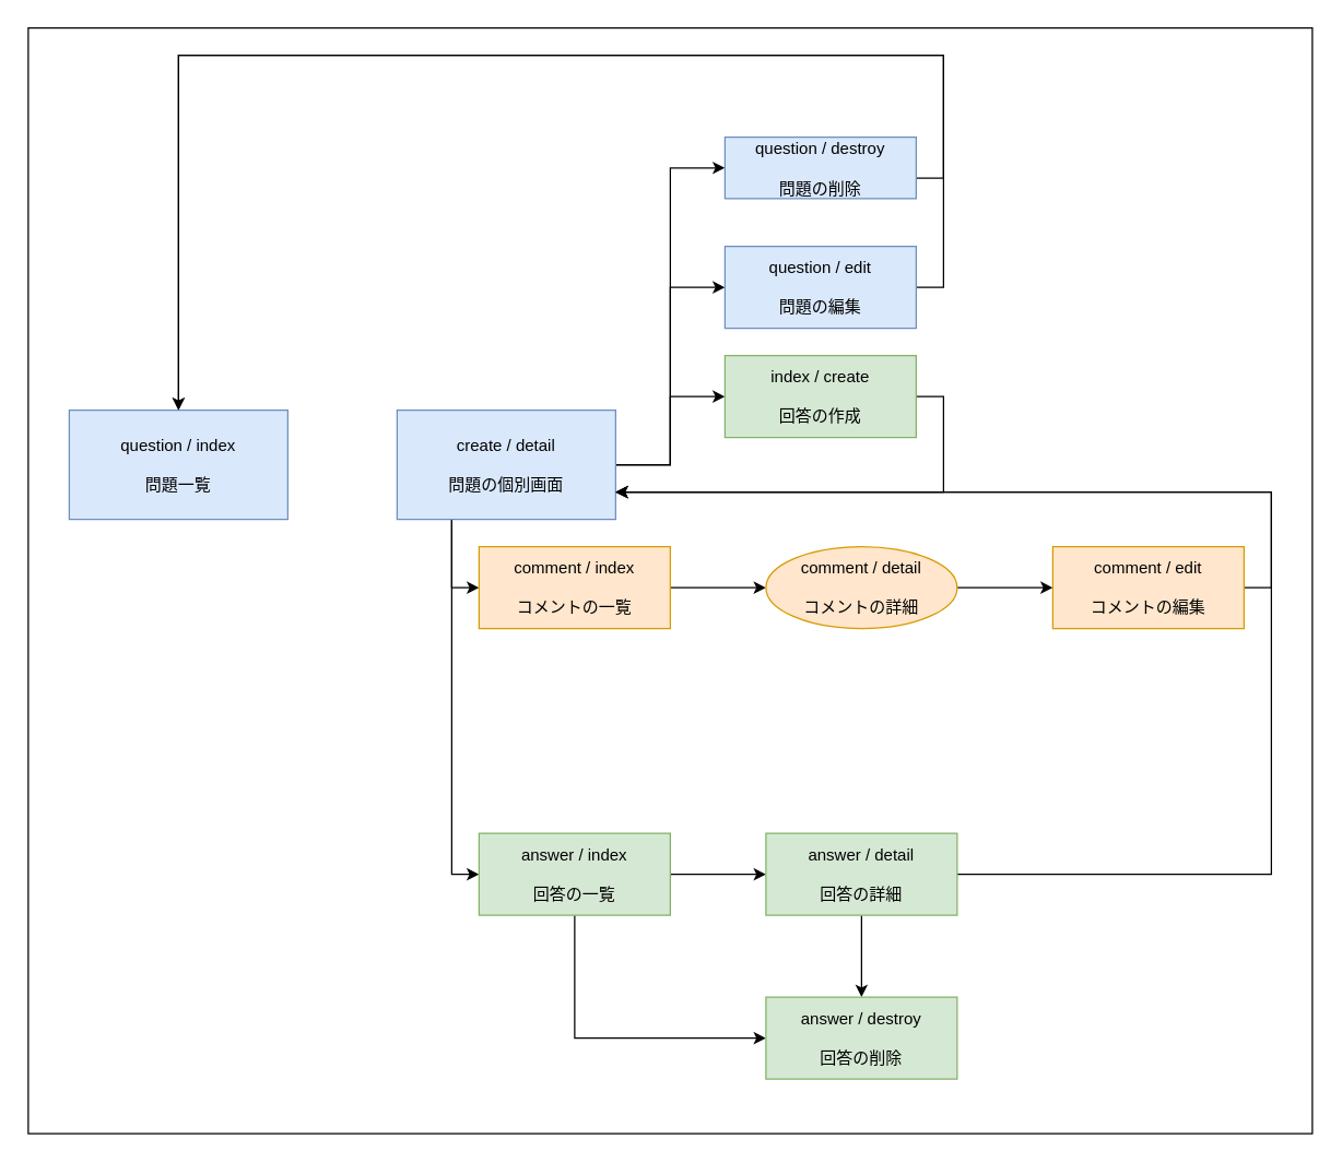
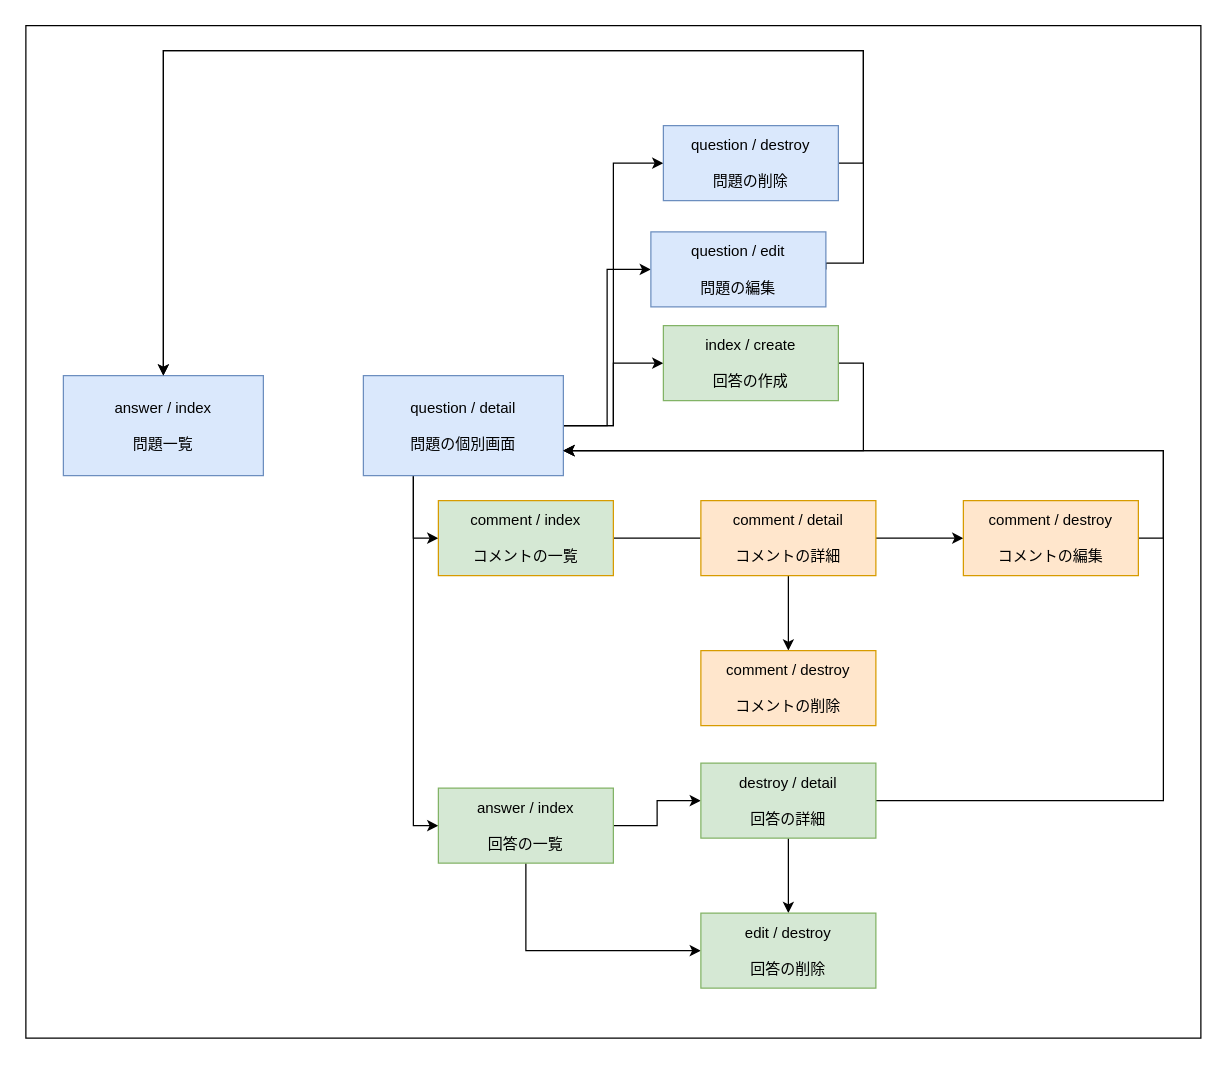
  <mxCell id="0" />
  <mxCell id="1" parent="0" />
  <mxCell id="2" value="" style="rounded=0;whiteSpace=wrap;html=1;" vertex="1" parent="1"><mxGeometry x="20" y="20" width="940" height="810" as="geometry" /></mxCell>
- <mxCell id="3" value="question / index&lt;br&gt;&lt;br&gt;問題一覧" style="rounded=0;whiteSpace=wrap;html=1;fillColor=#dae8fc;strokeColor=#6c8ebf;" vertex="1" parent="1"><mxGeometry x="50" y="300" width="160" height="80" as="geometry" /></mxCell>
+ <mxCell id="3" value="answer / index&lt;br&gt;&lt;br&gt;問題一覧" style="rounded=0;whiteSpace=wrap;html=1;fillColor=#dae8fc;strokeColor=#6c8ebf;" vertex="1" parent="1"><mxGeometry x="50" y="300" width="160" height="80" as="geometry" /></mxCell>
  <mxCell id="4" style="edgeStyle=orthogonalEdgeStyle;rounded=0;orthogonalLoop=1;jettySize=auto;html=1;exitX=0.25;exitY=1;exitDx=0;exitDy=0;entryX=0;entryY=0.5;entryDx=0;entryDy=0;" edge="1" parent="1" source="9" target="17"><mxGeometry relative="1" as="geometry" /></mxCell>
  <mxCell id="5" style="edgeStyle=orthogonalEdgeStyle;rounded=0;orthogonalLoop=1;jettySize=auto;html=1;exitX=0.25;exitY=1;exitDx=0;exitDy=0;entryX=0;entryY=0.5;entryDx=0;entryDy=0;" edge="1" parent="1" source="9" target="11"><mxGeometry relative="1" as="geometry" /></mxCell>
  <mxCell id="6" style="edgeStyle=orthogonalEdgeStyle;rounded=0;orthogonalLoop=1;jettySize=auto;html=1;exitX=1;exitY=0.5;exitDx=0;exitDy=0;entryX=0;entryY=0.5;entryDx=0;entryDy=0;" edge="1" parent="1" source="9" target="24"><mxGeometry relative="1" as="geometry" /></mxCell>
  <mxCell id="7" style="edgeStyle=orthogonalEdgeStyle;rounded=0;orthogonalLoop=1;jettySize=auto;html=1;exitX=1;exitY=0.5;exitDx=0;exitDy=0;" edge="1" parent="1" source="9" target="26"><mxGeometry relative="1" as="geometry" /></mxCell>
  <mxCell id="8" style="edgeStyle=orthogonalEdgeStyle;rounded=0;orthogonalLoop=1;jettySize=auto;html=1;exitX=1;exitY=0.5;exitDx=0;exitDy=0;entryX=0;entryY=0.5;entryDx=0;entryDy=0;" edge="1" parent="1" source="9" target="30"><mxGeometry relative="1" as="geometry" /></mxCell>
- <mxCell id="9" value="create / detail&lt;br&gt;&lt;br&gt;問題の個別画面" style="rounded=0;whiteSpace=wrap;html=1;fillColor=#dae8fc;strokeColor=#6c8ebf;" vertex="1" parent="1"><mxGeometry x="290" y="300" width="160" height="80" as="geometry" /></mxCell>
- <mxCell id="10" style="edgeStyle=orthogonalEdgeStyle;rounded=0;orthogonalLoop=1;jettySize=auto;html=1;exitX=1;exitY=0.5;exitDx=0;exitDy=0;entryX=0;entryY=0.5;entryDx=0;entryDy=0;" edge="1" parent="1" source="11" target="14"><mxGeometry relative="1" as="geometry" /></mxCell>
- <mxCell id="11" value="comment / index&lt;br&gt;&lt;br&gt;コメントの一覧" style="rounded=0;whiteSpace=wrap;html=1;fillColor=#ffe6cc;strokeColor=#d79b00;" vertex="1" parent="1"><mxGeometry x="350" y="400" width="140" height="60" as="geometry" /></mxCell>
+ <mxCell id="9" value="question / detail&lt;br&gt;&lt;br&gt;問題の個別画面" style="rounded=0;whiteSpace=wrap;html=1;fillColor=#dae8fc;strokeColor=#6c8ebf;" vertex="1" parent="1"><mxGeometry x="290" y="300" width="160" height="80" as="geometry" /></mxCell>
+ <mxCell id="10" style="edgeStyle=orthogonalEdgeStyle;rounded=0;orthogonalLoop=1;jettySize=auto;html=1;exitX=1;exitY=0.5;exitDx=0;exitDy=0;entryX=0;entryY=0.5;entryDx=0;entryDy=0;endArrow=none;" edge="1" parent="1" source="11" target="14"><mxGeometry relative="1" as="geometry" /></mxCell>
+ <mxCell id="11" value="comment / index&lt;br&gt;&lt;br&gt;コメントの一覧" style="rounded=0;whiteSpace=wrap;html=1;fillColor=#d5e8d4;strokeColor=#d79b00;" vertex="1" parent="1"><mxGeometry x="350" y="400" width="140" height="60" as="geometry" /></mxCell>
  <mxCell id="12" style="edgeStyle=orthogonalEdgeStyle;rounded=0;orthogonalLoop=1;jettySize=auto;html=1;exitX=1;exitY=0.5;exitDx=0;exitDy=0;entryX=0;entryY=0.5;entryDx=0;entryDy=0;" edge="1" parent="1" source="14" target="22"><mxGeometry relative="1" as="geometry" /></mxCell>
- <mxCell id="14" value="comment / detail&lt;br&gt;&lt;br&gt;コメントの詳細" style="ellipse;whiteSpace=wrap;html=1;fillColor=#ffe6cc;strokeColor=#d79b00;" vertex="1" parent="1"><mxGeometry x="560" y="400" width="140" height="60" as="geometry" /></mxCell>
+ <mxCell id="13" style="edgeStyle=orthogonalEdgeStyle;rounded=0;orthogonalLoop=1;jettySize=auto;html=1;exitX=0.5;exitY=1;exitDx=0;exitDy=0;entryX=0.5;entryY=0;entryDx=0;entryDy=0;" edge="1" parent="1" source="14" target="28"><mxGeometry relative="1" as="geometry" /></mxCell>
+ <mxCell id="14" value="comment / detail&lt;br&gt;&lt;br&gt;コメントの詳細" style="rounded=0;whiteSpace=wrap;html=1;fillColor=#ffe6cc;strokeColor=#d79b00;" vertex="1" parent="1"><mxGeometry x="560" y="400" width="140" height="60" as="geometry" /></mxCell>
  <mxCell id="15" style="edgeStyle=orthogonalEdgeStyle;rounded=0;orthogonalLoop=1;jettySize=auto;html=1;exitX=1;exitY=0.5;exitDx=0;exitDy=0;entryX=0;entryY=0.5;entryDx=0;entryDy=0;" edge="1" parent="1" source="17" target="20"><mxGeometry relative="1" as="geometry" /></mxCell>
  <mxCell id="16" style="edgeStyle=orthogonalEdgeStyle;rounded=0;orthogonalLoop=1;jettySize=auto;html=1;exitX=0.5;exitY=1;exitDx=0;exitDy=0;entryX=0;entryY=0.5;entryDx=0;entryDy=0;" edge="1" parent="1" source="17" target="27"><mxGeometry relative="1" as="geometry" /></mxCell>
- <mxCell id="17" value="answer / index&lt;br&gt;&lt;br&gt;回答の一覧" style="rounded=0;whiteSpace=wrap;html=1;fillColor=#d5e8d4;strokeColor=#82b366;" vertex="1" parent="1"><mxGeometry x="350" y="610" width="140" height="60" as="geometry" /></mxCell>
+ <mxCell id="17" value="answer / index&lt;br&gt;&lt;br&gt;回答の一覧" style="rounded=0;whiteSpace=wrap;html=1;fillColor=#d5e8d4;strokeColor=#82b366;" vertex="1" parent="1"><mxGeometry x="350" y="630" width="140" height="60" as="geometry" /></mxCell>
  <mxCell id="18" style="edgeStyle=orthogonalEdgeStyle;rounded=0;orthogonalLoop=1;jettySize=auto;html=1;exitX=1;exitY=0.5;exitDx=0;exitDy=0;entryX=1;entryY=0.75;entryDx=0;entryDy=0;" edge="1" parent="1" source="20" target="9"><mxGeometry relative="1" as="geometry"><Array as="points"><mxPoint x="930" y="640" /><mxPoint x="930" y="360" /></Array></mxGeometry></mxCell>
  <mxCell id="19" style="edgeStyle=orthogonalEdgeStyle;rounded=0;orthogonalLoop=1;jettySize=auto;html=1;exitX=0.5;exitY=1;exitDx=0;exitDy=0;entryX=0.5;entryY=0;entryDx=0;entryDy=0;" edge="1" parent="1" source="20" target="27"><mxGeometry relative="1" as="geometry" /></mxCell>
- <mxCell id="20" value="answer / detail&lt;br&gt;&lt;br&gt;回答の詳細" style="rounded=0;whiteSpace=wrap;html=1;fillColor=#d5e8d4;strokeColor=#82b366;" vertex="1" parent="1"><mxGeometry x="560" y="610" width="140" height="60" as="geometry" /></mxCell>
+ <mxCell id="20" value="destroy / detail&lt;br&gt;&lt;br&gt;回答の詳細" style="rounded=0;whiteSpace=wrap;html=1;fillColor=#d5e8d4;strokeColor=#82b366;" vertex="1" parent="1"><mxGeometry x="560" y="610" width="140" height="60" as="geometry" /></mxCell>
  <mxCell id="21" style="edgeStyle=orthogonalEdgeStyle;rounded=0;orthogonalLoop=1;jettySize=auto;html=1;exitX=1;exitY=0.5;exitDx=0;exitDy=0;entryX=1;entryY=0.75;entryDx=0;entryDy=0;" edge="1" parent="1" source="22" target="9"><mxGeometry relative="1" as="geometry" /></mxCell>
- <mxCell id="22" value="comment / edit&lt;br&gt;&lt;br&gt;コメントの編集" style="rounded=0;whiteSpace=wrap;html=1;fillColor=#ffe6cc;strokeColor=#d79b00;" vertex="1" parent="1"><mxGeometry x="770" y="400" width="140" height="60" as="geometry" /></mxCell>
+ <mxCell id="22" value="comment / destroy&lt;br&gt;&lt;br&gt;コメントの編集" style="rounded=0;whiteSpace=wrap;html=1;fillColor=#ffe6cc;strokeColor=#d79b00;" vertex="1" parent="1"><mxGeometry x="770" y="400" width="140" height="60" as="geometry" /></mxCell>
  <mxCell id="23" style="edgeStyle=orthogonalEdgeStyle;rounded=0;orthogonalLoop=1;jettySize=auto;html=1;exitX=1;exitY=0.5;exitDx=0;exitDy=0;entryX=0.5;entryY=0;entryDx=0;entryDy=0;" edge="1" parent="1" source="24" target="3"><mxGeometry relative="1" as="geometry"><Array as="points"><mxPoint x="690" y="210" /><mxPoint x="690" y="40" /><mxPoint x="130" y="40" /></Array></mxGeometry></mxCell>
- <mxCell id="24" value="question / edit&lt;br&gt;&lt;br&gt;問題の編集" style="rounded=0;whiteSpace=wrap;html=1;fillColor=#dae8fc;strokeColor=#6c8ebf;" vertex="1" parent="1"><mxGeometry x="530" y="180" width="140" height="60" as="geometry" /></mxCell>
+ <mxCell id="24" value="question / edit&lt;br&gt;&lt;br&gt;問題の編集" style="rounded=0;whiteSpace=wrap;html=1;fillColor=#dae8fc;strokeColor=#6c8ebf;" vertex="1" parent="1"><mxGeometry x="520" y="185" width="140" height="60" as="geometry" /></mxCell>
  <mxCell id="25" style="edgeStyle=orthogonalEdgeStyle;rounded=0;orthogonalLoop=1;jettySize=auto;html=1;exitX=1;exitY=0.5;exitDx=0;exitDy=0;entryX=1;entryY=0.75;entryDx=0;entryDy=0;" edge="1" parent="1" source="26" target="9"><mxGeometry relative="1" as="geometry" /></mxCell>
  <mxCell id="26" value="index / create&lt;br&gt;&lt;br&gt;回答の作成" style="rounded=0;whiteSpace=wrap;html=1;fillColor=#d5e8d4;strokeColor=#82b366;" vertex="1" parent="1"><mxGeometry x="530" y="260" width="140" height="60" as="geometry" /></mxCell>
- <mxCell id="27" value="answer / destroy&lt;br&gt;&lt;br&gt;回答の削除" style="rounded=0;whiteSpace=wrap;html=1;fillColor=#d5e8d4;strokeColor=#82b366;" vertex="1" parent="1"><mxGeometry x="560" y="730" width="140" height="60" as="geometry" /></mxCell>
+ <mxCell id="27" value="edit / destroy&lt;br&gt;&lt;br&gt;回答の削除" style="rounded=0;whiteSpace=wrap;html=1;fillColor=#d5e8d4;strokeColor=#82b366;" vertex="1" parent="1"><mxGeometry x="560" y="730" width="140" height="60" as="geometry" /></mxCell>
+ <mxCell id="28" value="comment / destroy&lt;br&gt;&lt;br&gt;コメントの削除" style="rounded=0;whiteSpace=wrap;html=1;fillColor=#ffe6cc;strokeColor=#d79b00;" vertex="1" parent="1"><mxGeometry x="560" y="520" width="140" height="60" as="geometry" /></mxCell>
  <mxCell id="29" style="edgeStyle=orthogonalEdgeStyle;rounded=0;orthogonalLoop=1;jettySize=auto;html=1;exitX=1;exitY=0.5;exitDx=0;exitDy=0;entryX=0.5;entryY=0;entryDx=0;entryDy=0;" edge="1" parent="1" source="30" target="3"><mxGeometry relative="1" as="geometry"><Array as="points"><mxPoint x="690" y="130" /><mxPoint x="690" y="40" /><mxPoint x="130" y="40" /></Array></mxGeometry></mxCell>
- <mxCell id="30" value="question / destroy&lt;br&gt;&lt;br&gt;問題の削除" style="rounded=0;whiteSpace=wrap;html=1;fillColor=#dae8fc;strokeColor=#6c8ebf;" vertex="1" parent="1"><mxGeometry x="530" y="100" width="140" height="45" as="geometry" /></mxCell>
+ <mxCell id="30" value="question / destroy&lt;br&gt;&lt;br&gt;問題の削除" style="rounded=0;whiteSpace=wrap;html=1;fillColor=#dae8fc;strokeColor=#6c8ebf;" vertex="1" parent="1"><mxGeometry x="530" y="100" width="140" height="60" as="geometry" /></mxCell>
